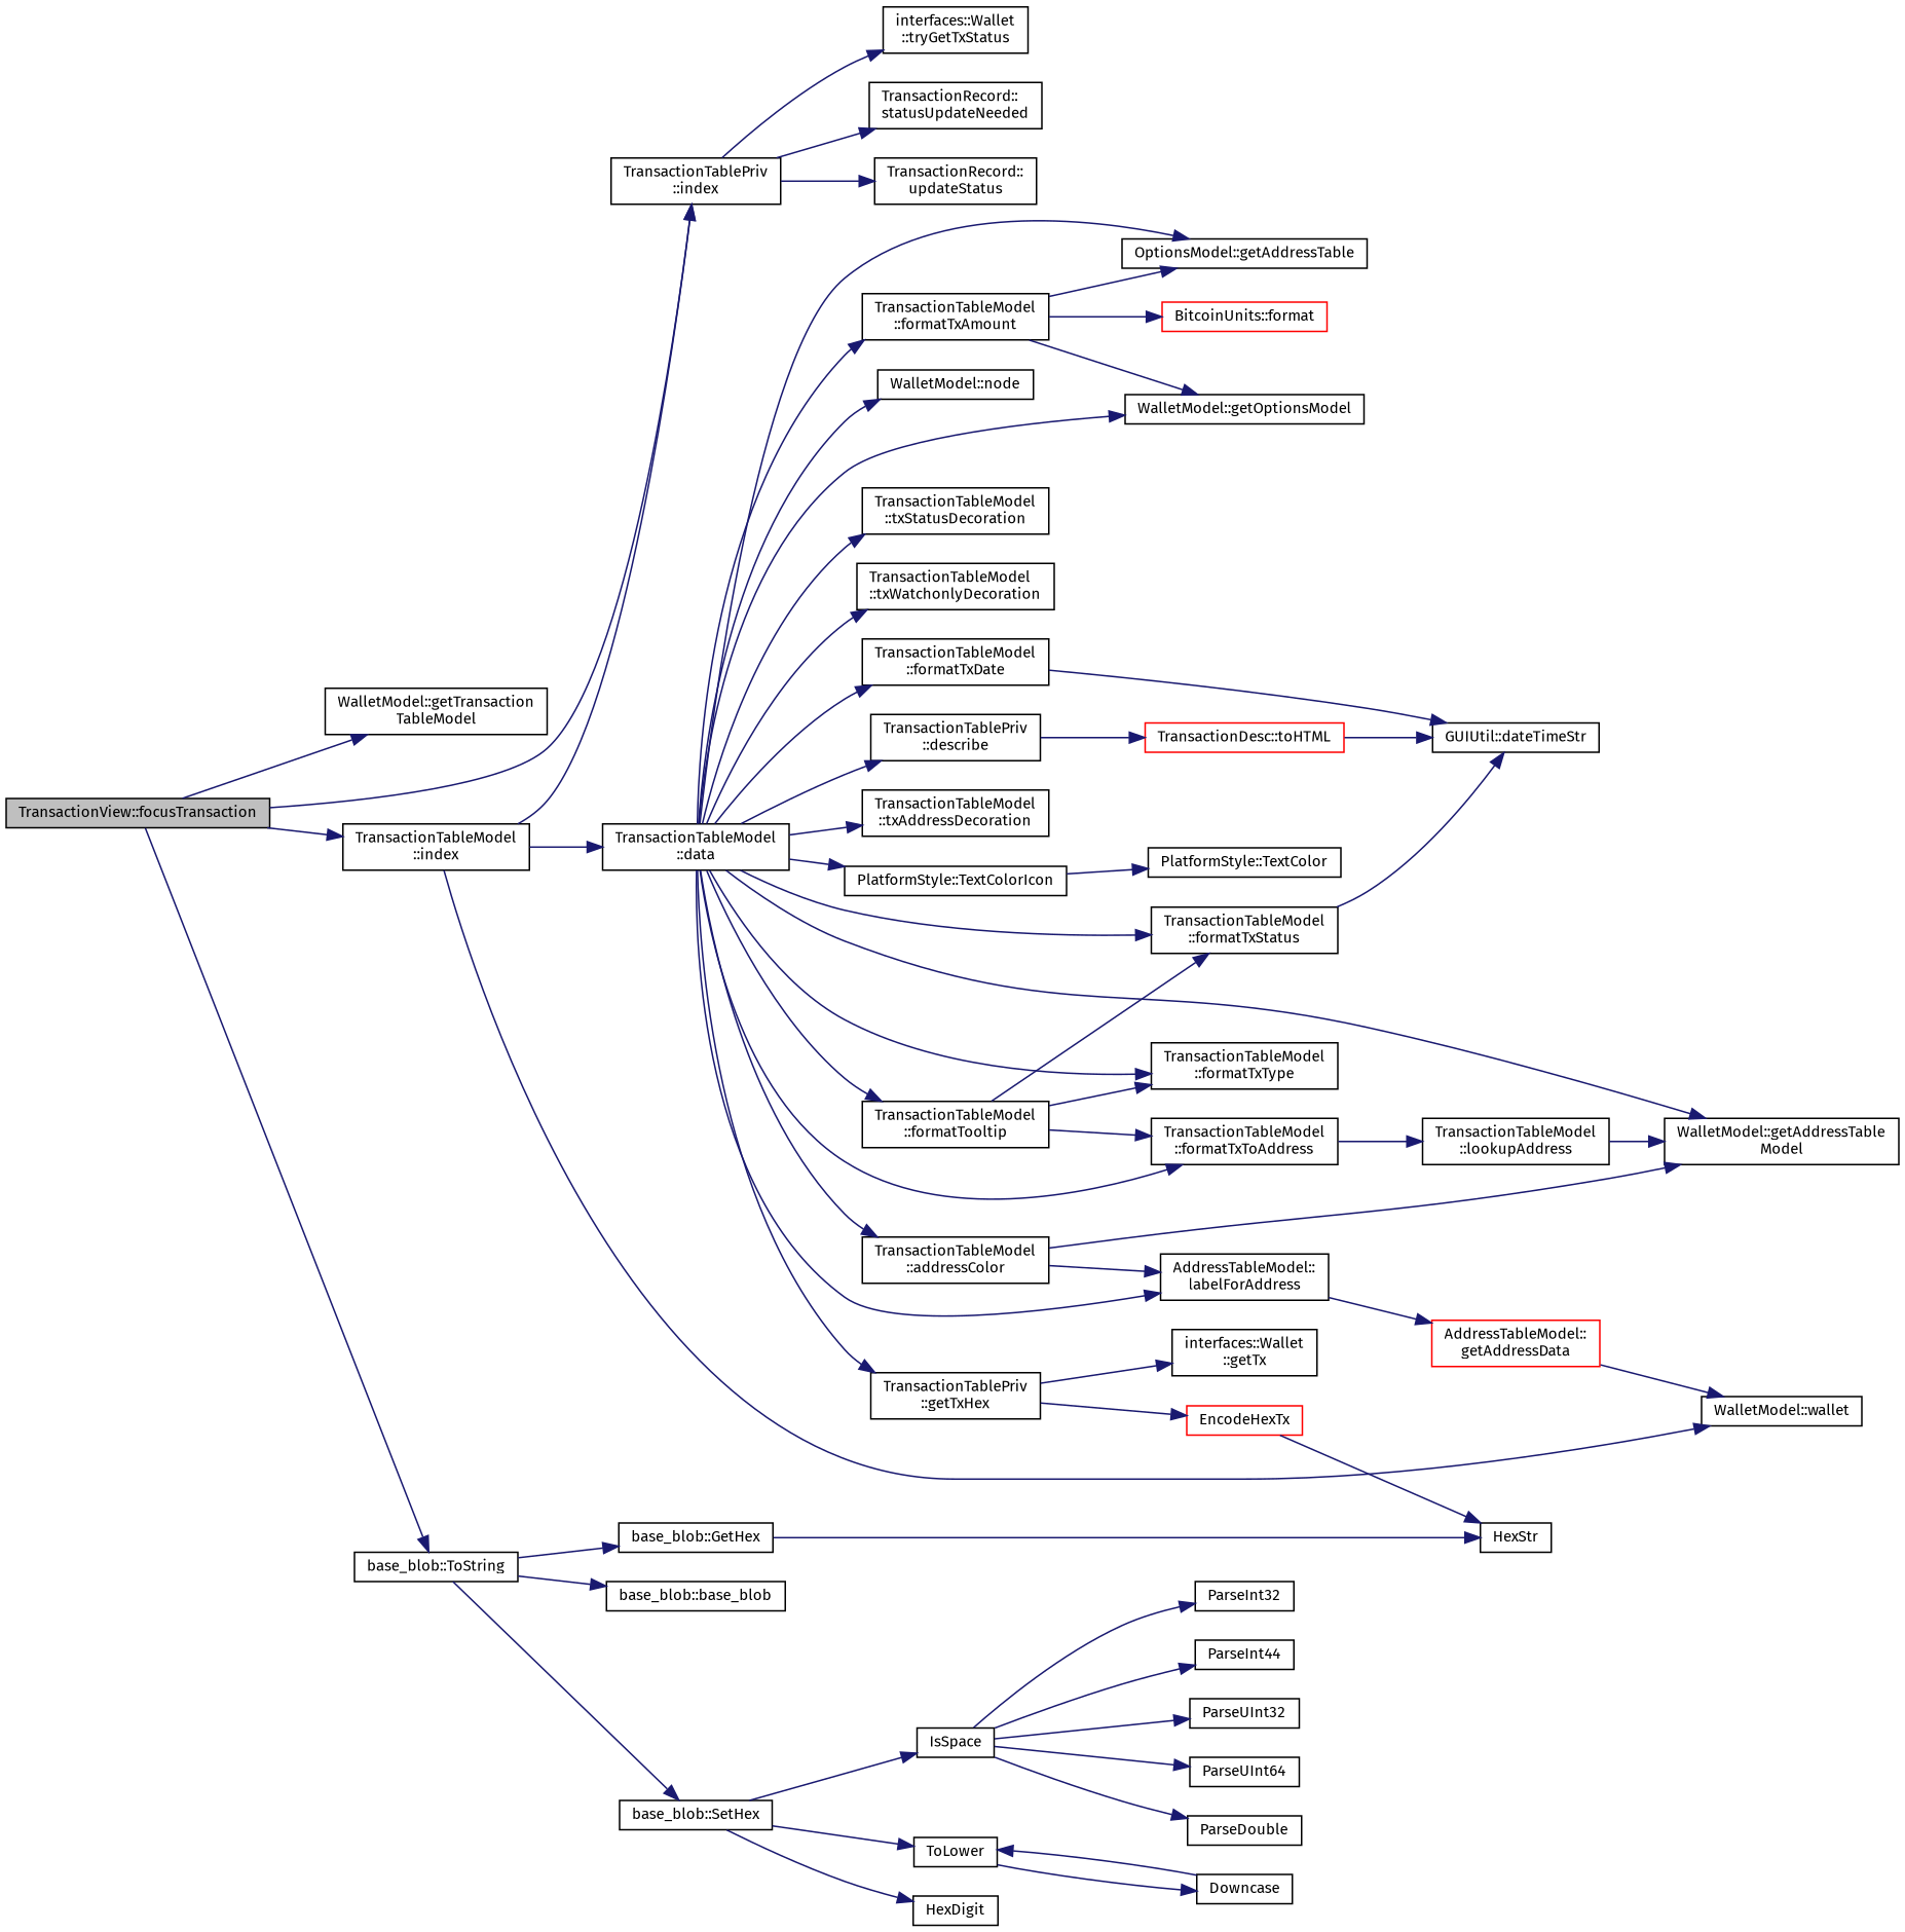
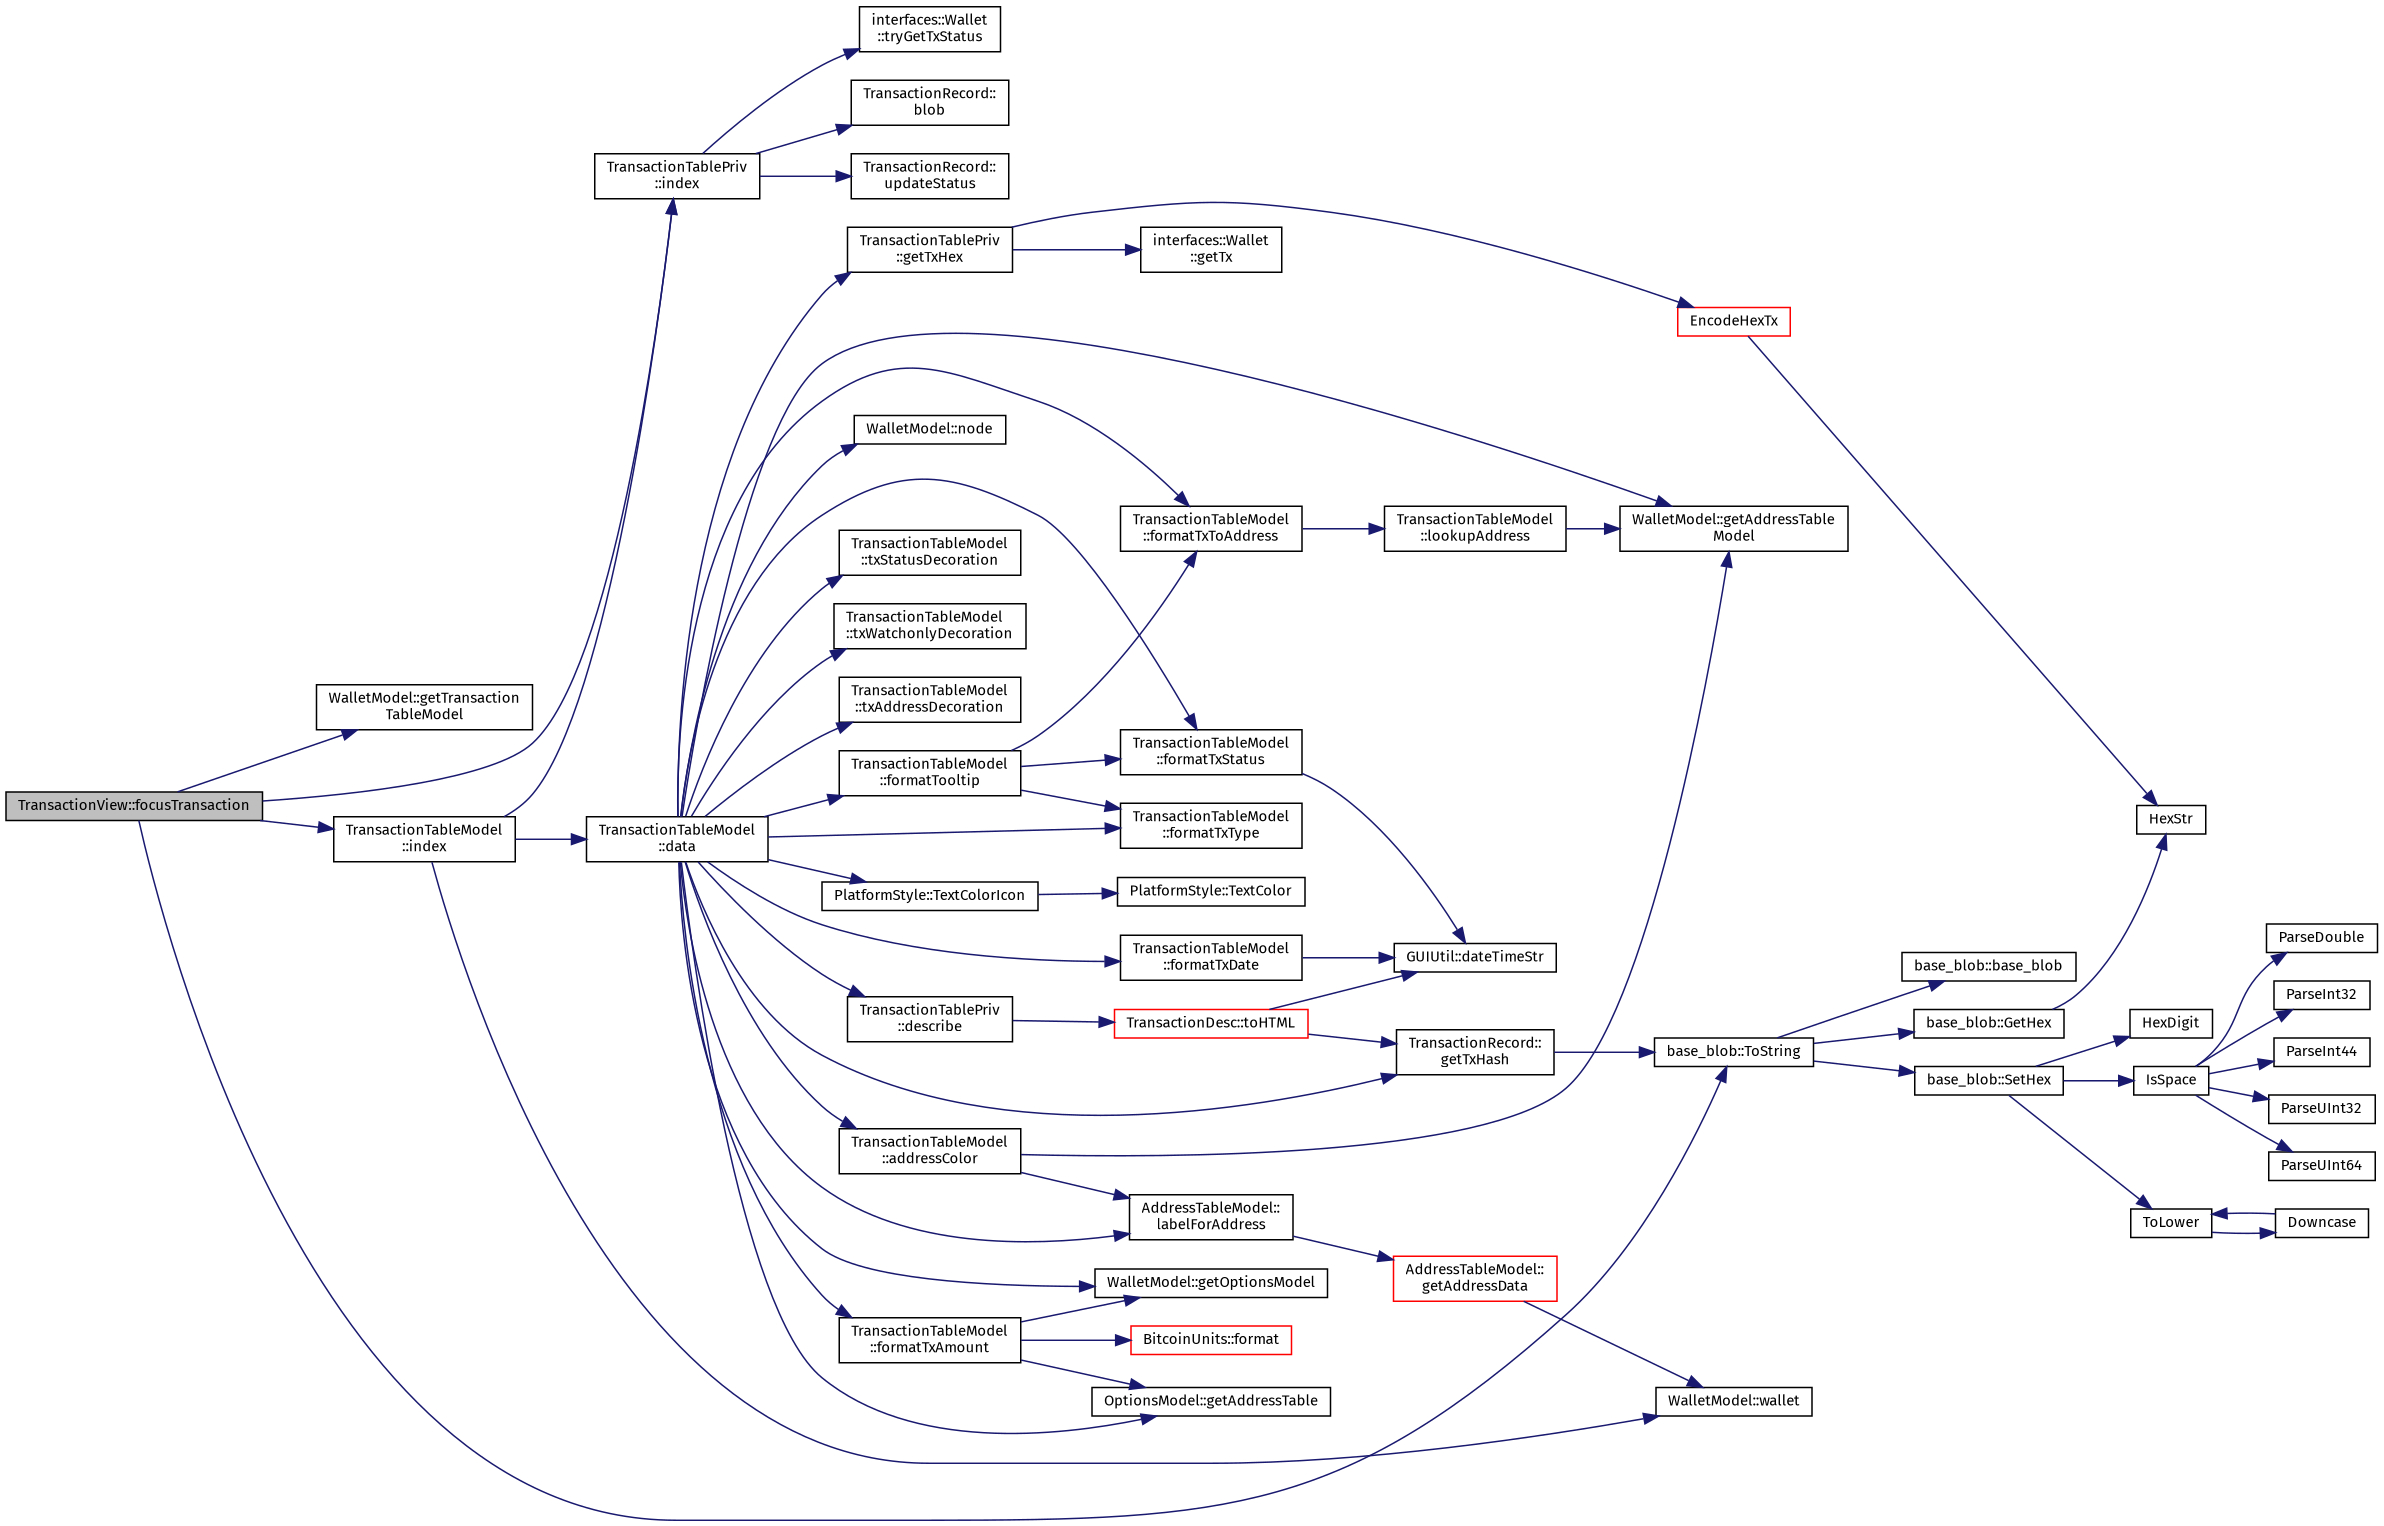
  digraph {
    fontname="Fira Sans"
    rankdir=LR
    node [color=black fillcolor=white fontname="Fira Sans" fontsize=10 shape=record style=filled]
    edge [color=midnightblue fontname="Fira Sans" fontsize=10 labelfontname=Helvetica labelfontsize=10 style=solid]
    n1 [fillcolor=grey75 fontcolor=black height=0.2 label="TransactionView::focusTransaction" width=0.4]
    n2 [height=0.2 label="WalletModel::getTransaction\lTableModel" width=0.4]
    n3 [height=0.2 label="TransactionTableModel\l::index" width=0.4]
    n4 [height=0.2 label="base_blob::ToString" width=0.4]
    n5 [height=0.2 label="TransactionTablePriv\l::index" width=0.4]
    n6 [height=0.2 label="TransactionTableModel\l::data" width=0.4]
    n7 [height=0.2 label="WalletModel::wallet" width=0.4]
    n8 [height=0.2 label="base_blob::base_blob" width=0.4]
    n9 [height=0.2 label="base_blob::GetHex" width=0.4]
    n10 [height=0.2 label="base_blob::SetHex" width=0.4]
    n11 [height=0.2 label="interfaces::Wallet\l::tryGetTxStatus" width=0.4]
-   n12 [height=0.2 label="TransactionRecord::\lstatusUpdateNeeded" width=0.4]
+   n12 [height=0.2 label="TransactionRecord::\lblob" width=0.4]
    n13 [height=0.2 label="TransactionRecord::\lupdateStatus" width=0.4]
    n14 [height=0.2 label="TransactionTableModel\l::txStatusDecoration" width=0.4]
    n15 [height=0.2 label="TransactionTableModel\l::txWatchonlyDecoration" width=0.4]
    n16 [height=0.2 label="TransactionTableModel\l::txAddressDecoration" width=0.4]
    n17 [height=0.2 label="PlatformStyle::TextColorIcon" width=0.4]
    n18 [height=0.2 label="TransactionTableModel\l::formatTxDate" width=0.4]
    n19 [height=0.2 label="TransactionTableModel\l::formatTxType" width=0.4]
    n20 [height=0.2 label="TransactionTableModel\l::formatTxToAddress" width=0.4]
    n21 [height=0.2 label="WalletModel::getAddressTable\lModel" width=0.4]
    n22 [height=0.2 label="AddressTableModel::\llabelForAddress" width=0.4]
    n23 [height=0.2 label="TransactionTableModel\l::formatTxAmount" width=0.4]
    n24 [height=0.2 label="WalletModel::getOptionsModel" width=0.4]
    n25 [height=0.2 label="OptionsModel::getAddressTable" width=0.4]
    n26 [height=0.2 label="TransactionTableModel\l::formatTooltip" width=0.4]
    n27 [height=0.2 label="TransactionTableModel\l::formatTxStatus" width=0.4]
    n28 [height=0.2 label="TransactionTableModel\l::addressColor" width=0.4]
    n29 [height=0.2 label="TransactionTablePriv\l::describe" width=0.4]
+   n30 [height=0.2 label="TransactionRecord::\lgetTxHash" width=0.4]
    n31 [height=0.2 label="WalletModel::node" width=0.4]
    n32 [height=0.2 label="TransactionTablePriv\l::getTxHex" width=0.4]
    n33 [height=0.2 label="PlatformStyle::TextColor" width=0.4]
    n34 [height=0.2 label="GUIUtil::dateTimeStr" width=0.4]
    n35 [height=0.2 label="TransactionTableModel\l::lookupAddress" width=0.4]
    n36 [color=red height=0.2 label="AddressTableModel::\lgetAddressData" width=0.4]
    n37 [color=red height=0.2 label="BitcoinUnits::format" width=0.4]
    n38 [color=red height=0.2 label="TransactionDesc::toHTML" width=0.4]
    n39 [height=0.2 label="interfaces::Wallet\l::getTx" width=0.4]
    n40 [color=red height=0.2 label=EncodeHexTx width=0.4]
    n41 [height=0.2 label=HexStr width=0.4]
    n42 [height=0.2 label=IsSpace width=0.4]
    n43 [height=0.2 label=ToLower width=0.4]
    n44 [height=0.2 label=HexDigit width=0.4]
    n45 [height=0.2 label=ParseInt32 width=0.4]
    n46 [height=0.2 label=ParseInt44 width=0.4]
    n47 [height=0.2 label=ParseUInt32 width=0.4]
    n48 [height=0.2 label=ParseUInt64 width=0.4]
    n49 [height=0.2 label=ParseDouble width=0.4]
    n50 [height=0.2 label=Downcase width=0.4]
    n1 -> n2
    n1 -> n3
    n1 -> n4
    n1 -> n5
    n3 -> n5
    n3 -> n6
    n3 -> n7
    n4 -> n8
    n4 -> n9
    n4 -> n10
    n5 -> n11
    n5 -> n12
    n5 -> n13
    n6 -> n14
    n6 -> n15
    n6 -> n16
    n6 -> n17
    n6 -> n18
    n6 -> n19
    n6 -> n20
    n6 -> n21
    n6 -> n22
    n6 -> n23
    n6 -> n24
    n6 -> n25
    n6 -> n26
    n6 -> n27
    n6 -> n28
    n6 -> n29
+   n6 -> n30
    n6 -> n31
    n6 -> n32
    n9 -> n41
    n10 -> n42
    n10 -> n43
    n10 -> n44
    n17 -> n33
    n18 -> n34
    n20 -> n35
    n22 -> n36
    n23 -> n24
    n23 -> n25
    n23 -> n37
    n26 -> n19
    n26 -> n20
    n26 -> n27
    n27 -> n34
    n28 -> n21
    n28 -> n22
    n29 -> n38
+   n30 -> n4
    n32 -> n39
    n32 -> n40
    n35 -> n21
    n36 -> n7
+   n38 -> n30
    n38 -> n34
    n40 -> n41
    n42 -> n45
    n42 -> n46
    n42 -> n47
    n42 -> n48
    n42 -> n49
    n43 -> n50
    n50 -> n43
  }
